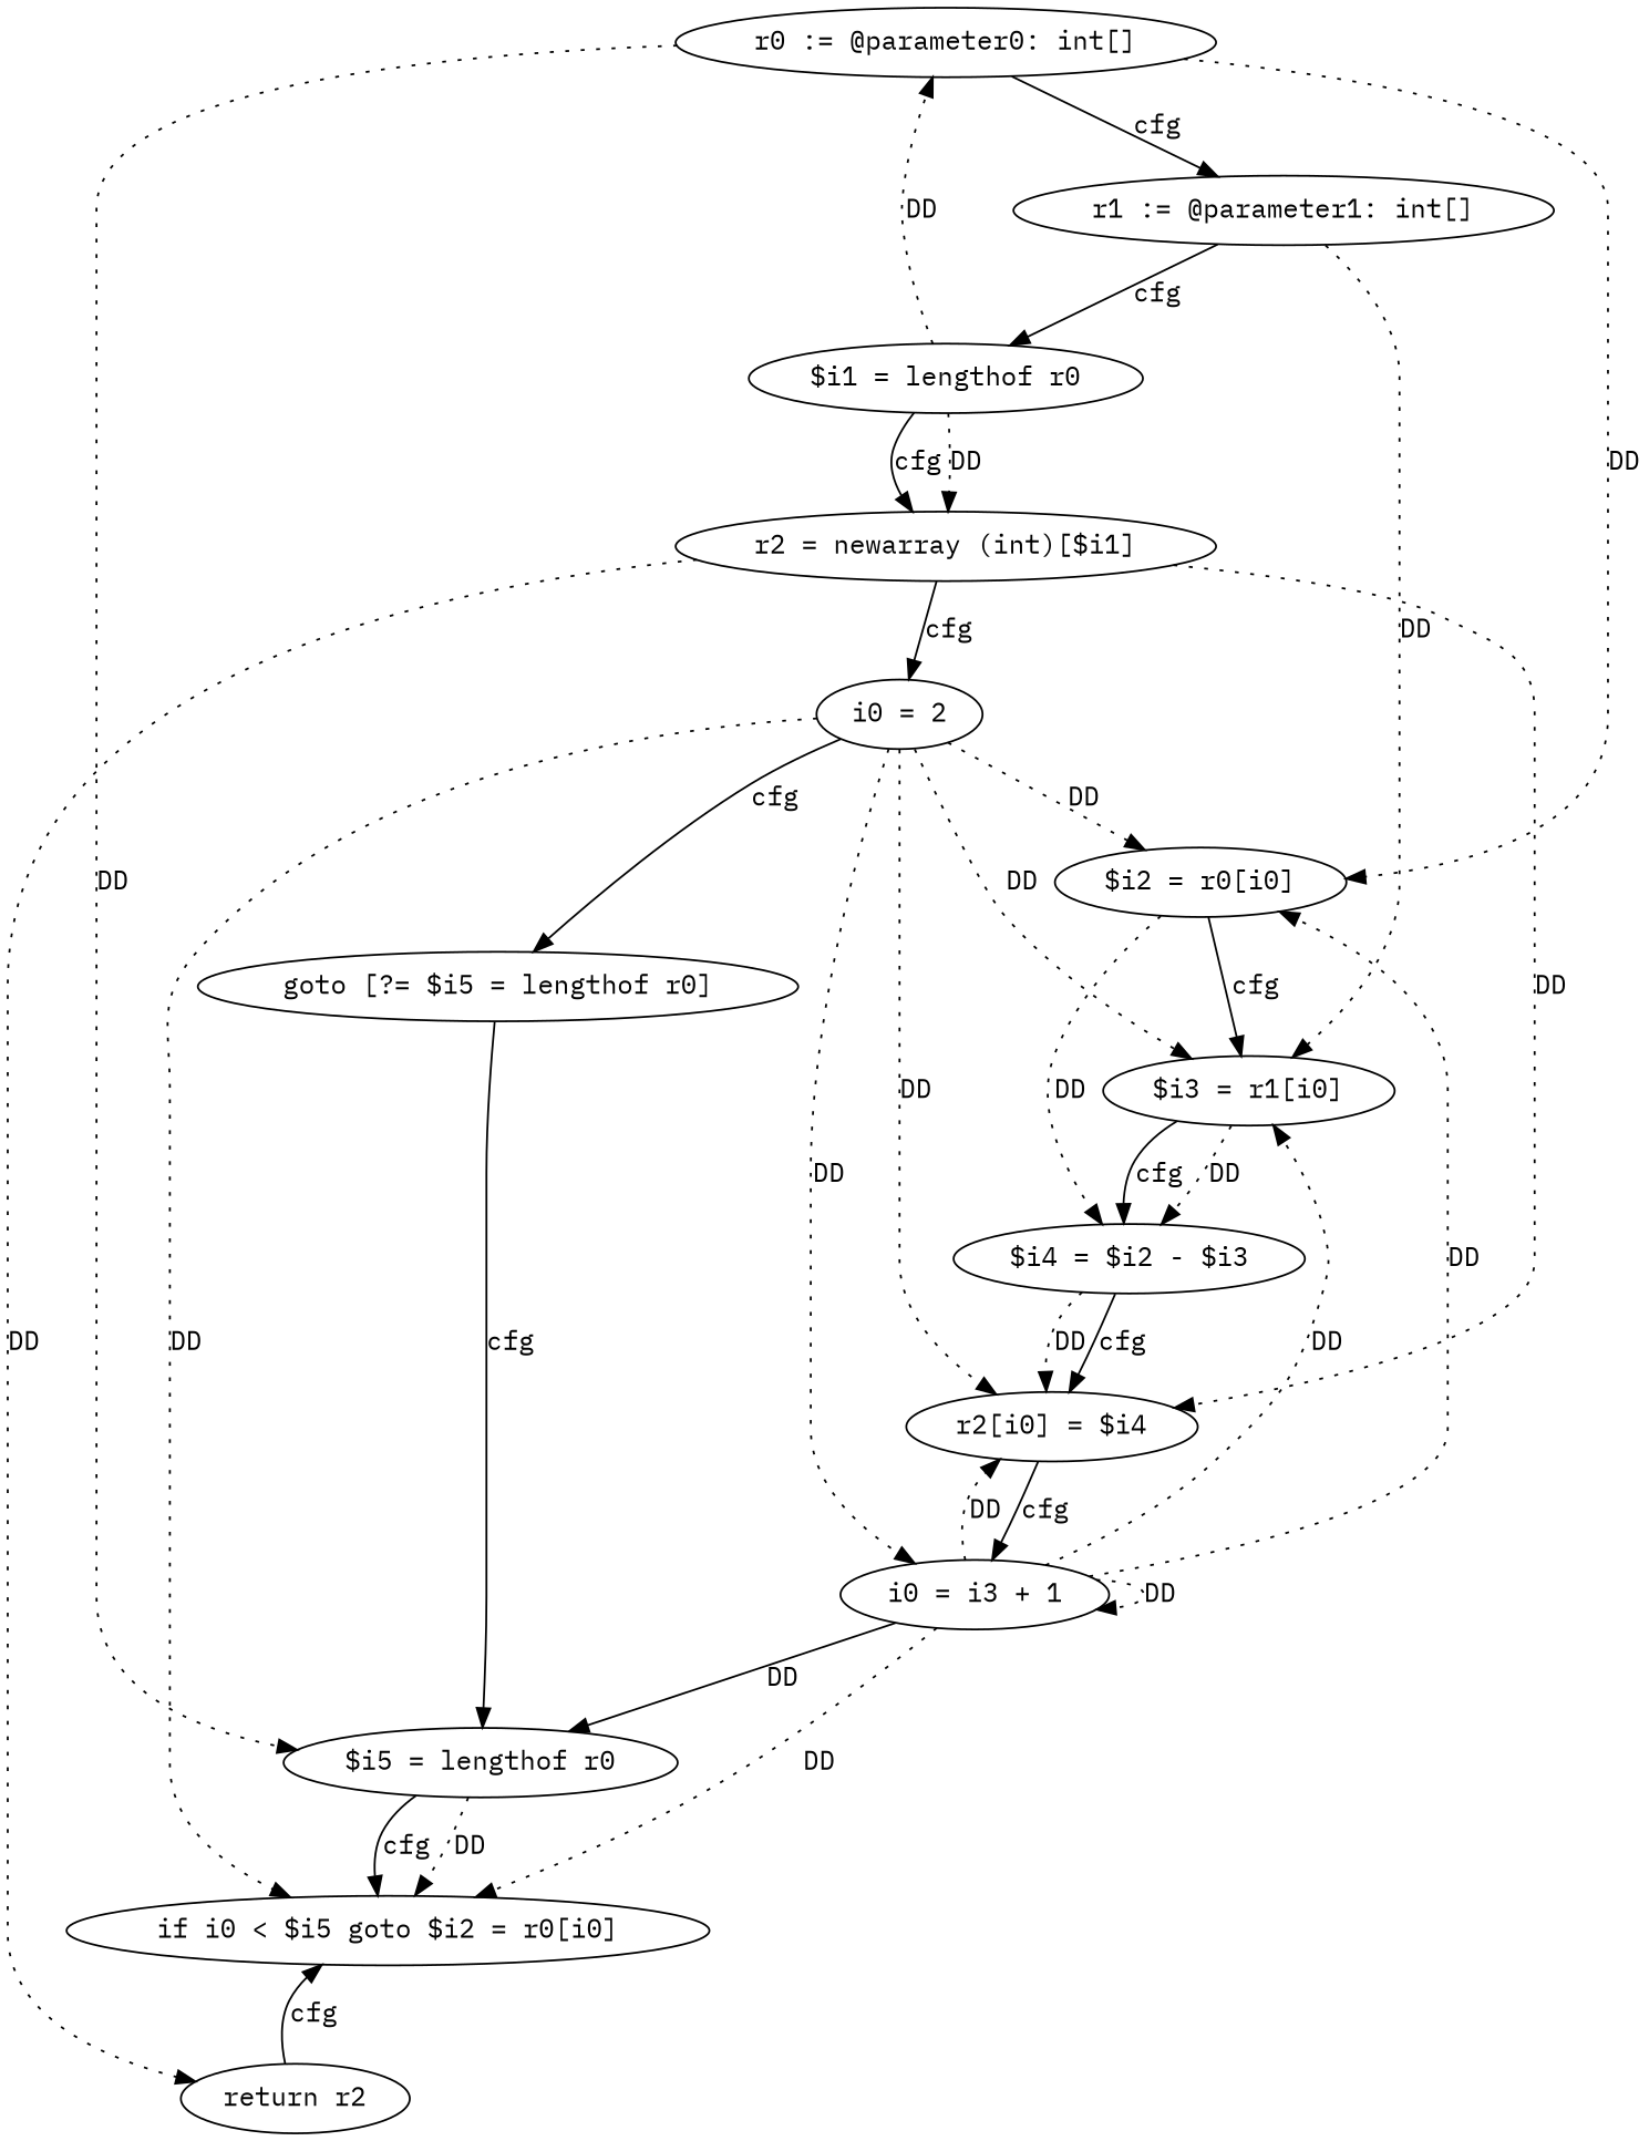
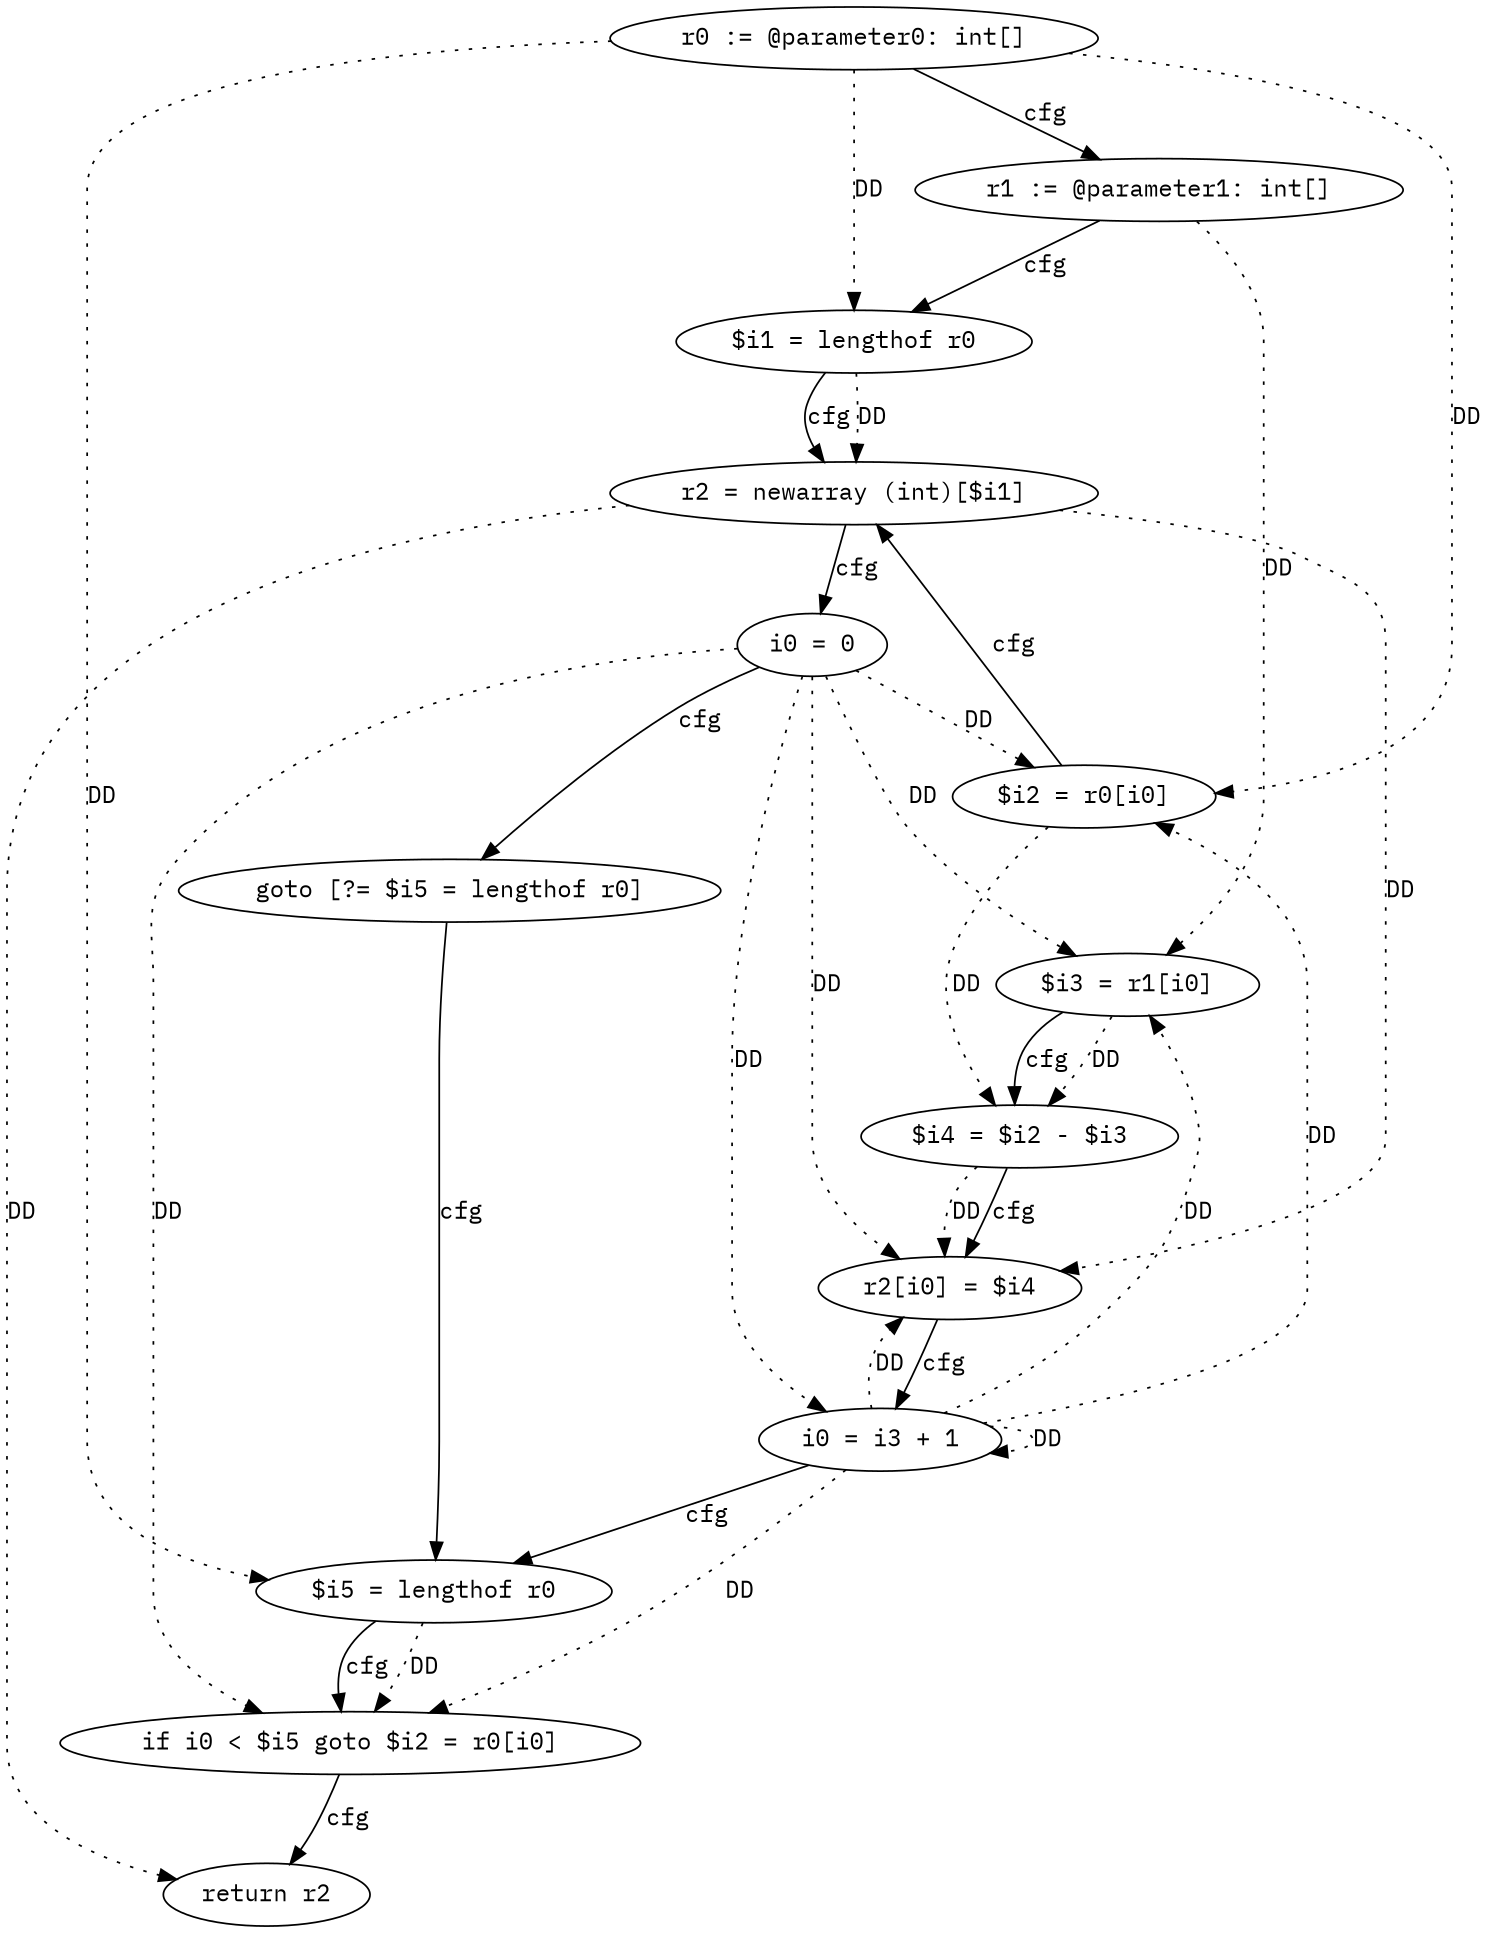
  digraph {
    fontname="IBM Plex Mono"
    node [fontname="IBM Plex Mono"]
    edge [fontname="IBM Plex Mono" style=dotted]
    n1 [label="r0 := @parameter0: int[]"]
    n2 [label="r1 := @parameter1: int[]"]
    n3 [label="$i1 = lengthof r0"]
    n4 [label="$i2 = r0[i0]"]
    n5 [label="$i5 = lengthof r0"]
    n6 [label="$i3 = r1[i0]"]
    n7 [label="r2 = newarray (int)[$i1]"]
    n8 [label="$i4 = $i2 - $i3"]
    n9 [label="if i0 < $i5 goto $i2 = r0[i0]"]
-   n10 [label="i0 = 2"]
+   n10 [label="i0 = 0"]
    n11 [label="r2[i0] = $i4"]
    n12 [label="return r2"]
    n13 [label="goto [?= $i5 = lengthof r0]"]
    n14 [label="i0 = i3 + 1"]
    n1 -> n2 [label=cfg style=""]
-   n3 -> n1 [label=DD]
+   n1 -> n3 [label=DD]
    n1 -> n4 [label=DD]
    n1 -> n5 [label=DD]
    n2 -> n3 [label=cfg style=""]
    n2 -> n6 [label=DD]
    n3 -> n7 [label=DD]
    n3 -> n7 [label=cfg style=""]
-   n4 -> n6 [label=cfg style=""]
+   n4 -> n7 [label=cfg style=""]
    n4 -> n8 [label=DD]
    n5 -> n9 [label=DD]
    n5 -> n9 [label=cfg style=""]
    n6 -> n8 [label=DD]
    n6 -> n8 [label=cfg style=""]
    n7 -> n10 [label=cfg style=""]
    n7 -> n11 [label=DD]
    n7 -> n12 [label=DD]
    n8 -> n11 [label=DD]
    n8 -> n11 [label=cfg style=""]
-   n12 -> n9 [label=cfg style=""]
+   n9 -> n12 [label=cfg style=""]
    n10 -> n4 [label=DD]
    n10 -> n6 [label=DD]
    n10 -> n9 [label=DD]
    n10 -> n11 [label=DD]
    n10 -> n13 [label=cfg style=""]
    n10 -> n14 [label=DD]
    n11 -> n14 [label=cfg style=""]
    n13 -> n5 [label=cfg style=""]
    n14 -> n4 [label=DD]
-   n14 -> n5 [label=DD style=""]
+   n14 -> n5 [label=cfg style=""]
    n14 -> n6 [label=DD]
    n14 -> n9 [label=DD]
    n14 -> n11 [label=DD]
    n14 -> n14 [label=DD]
  }
